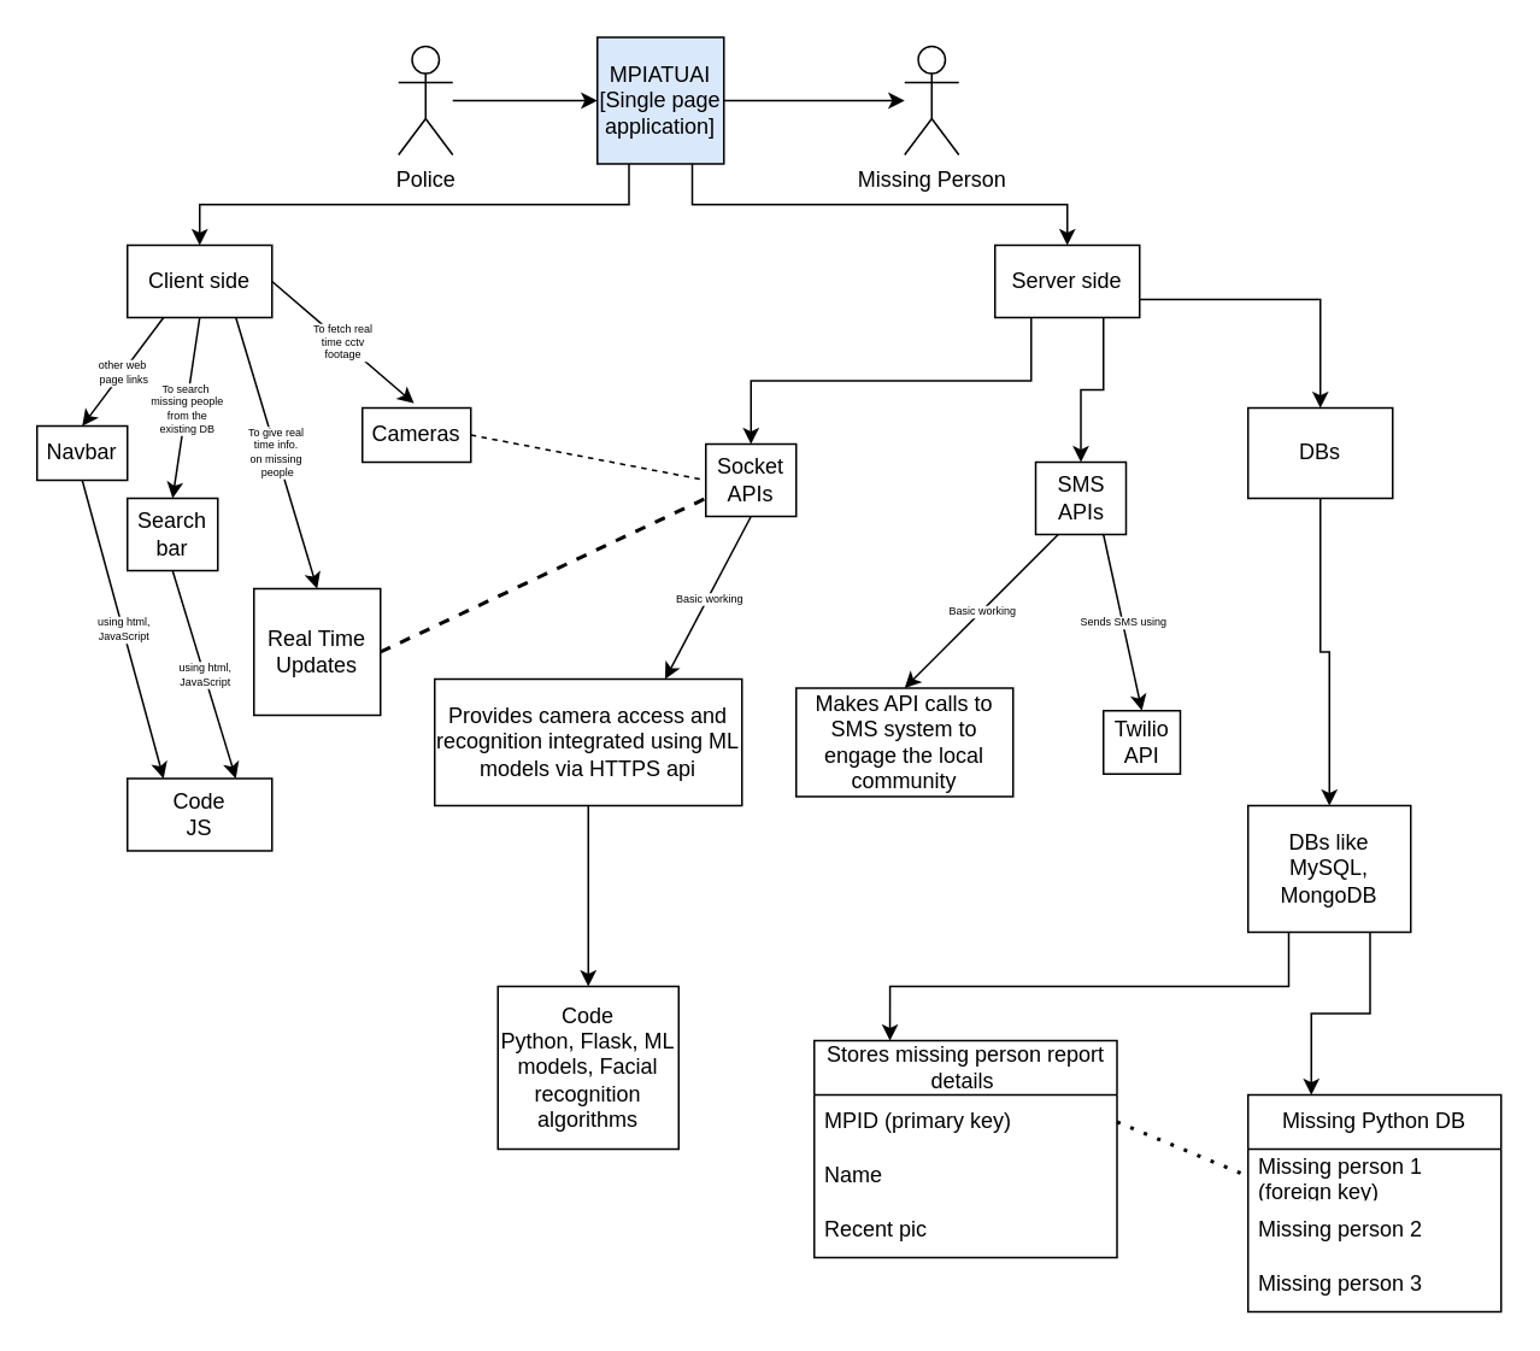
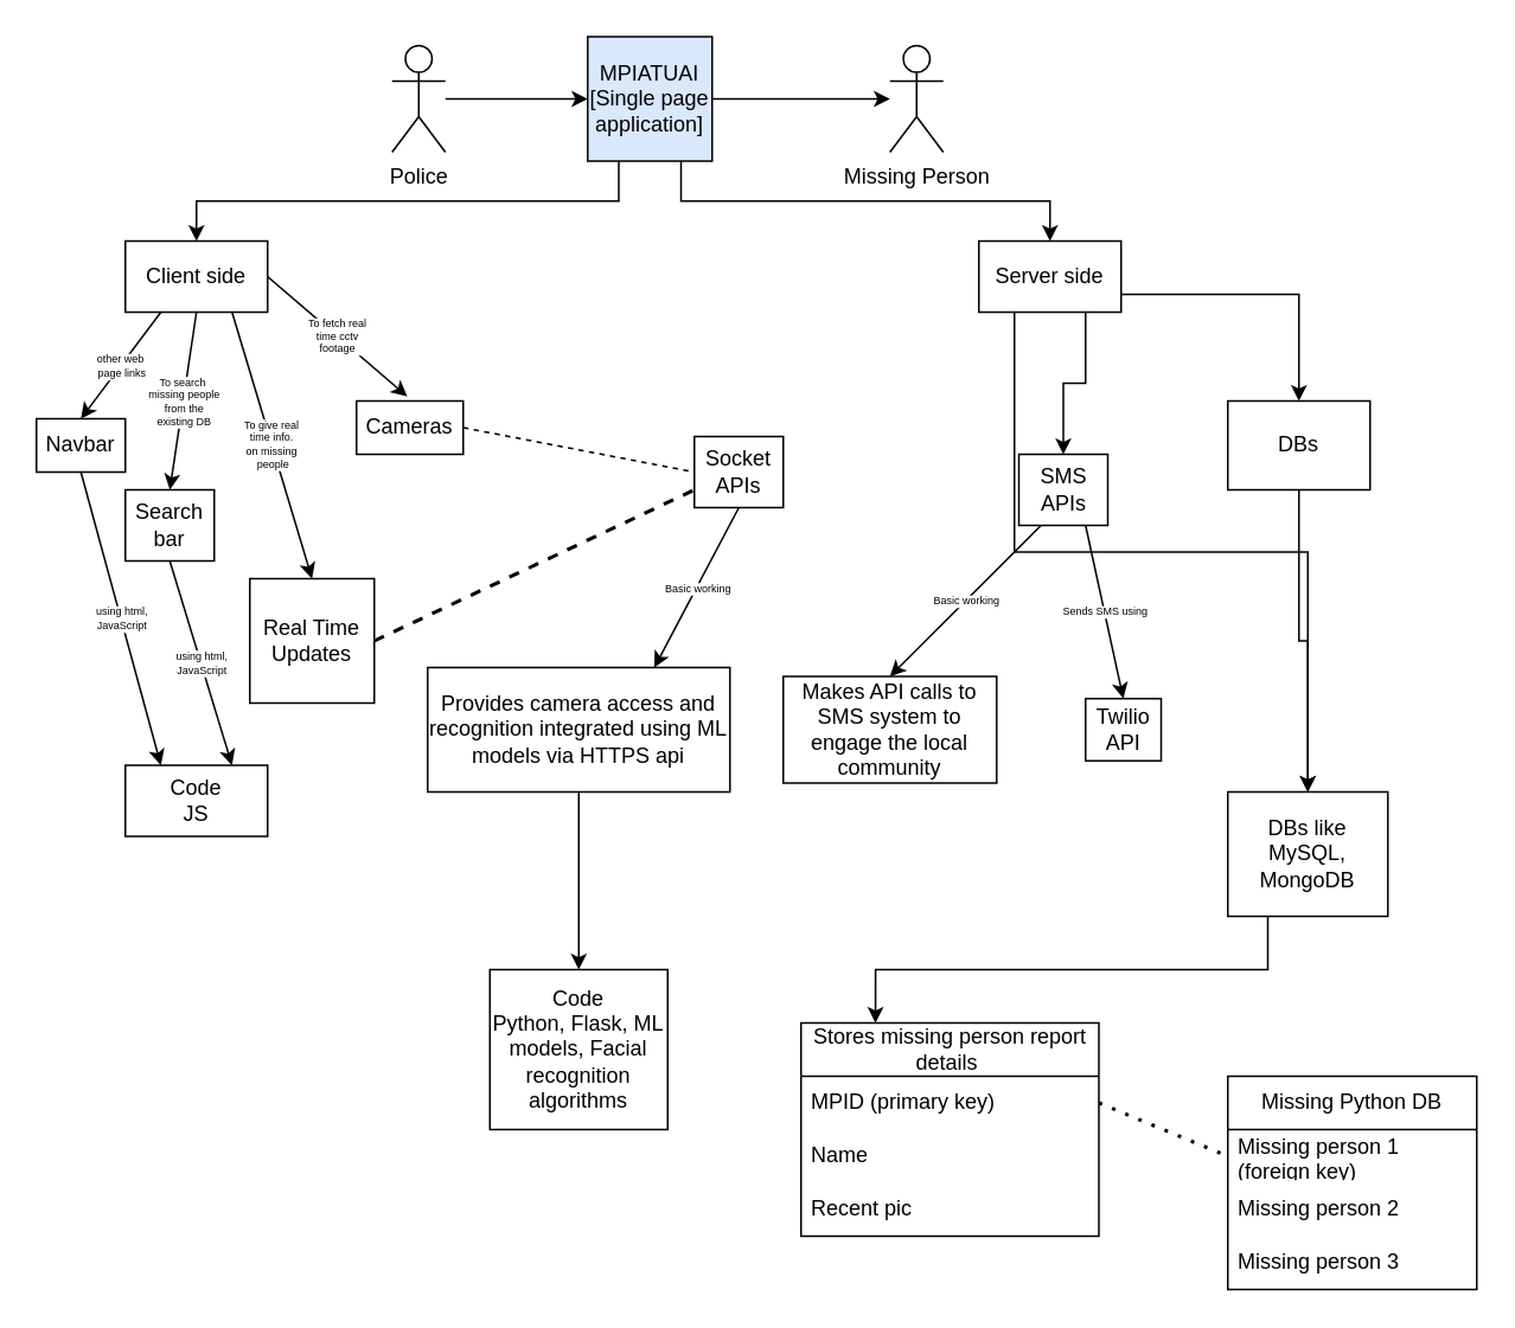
  <mxCell id="0" />
  <mxCell id="1" parent="0" />
  <mxCell id="2" value="Missing Person" style="shape=umlActor;verticalLabelPosition=bottom;verticalAlign=top;html=1;outlineConnect=0;" vertex="1" parent="1"><mxGeometry x="500" y="25" width="30" height="60" as="geometry" /></mxCell>
  <mxCell id="3" value="" style="edgeStyle=orthogonalEdgeStyle;rounded=0;orthogonalLoop=1;jettySize=auto;html=1;" edge="1" parent="1" source="4" target="8"><mxGeometry relative="1" as="geometry" /></mxCell>
  <mxCell id="4" value="Police" style="shape=umlActor;verticalLabelPosition=bottom;verticalAlign=top;html=1;outlineConnect=0;" vertex="1" parent="1"><mxGeometry x="220" y="25" width="30" height="60" as="geometry" /></mxCell>
  <mxCell id="5" style="edgeStyle=orthogonalEdgeStyle;rounded=0;orthogonalLoop=1;jettySize=auto;html=1;exitX=0.25;exitY=1;exitDx=0;exitDy=0;entryX=0.5;entryY=0;entryDx=0;entryDy=0;" edge="1" parent="1" source="8" target="9"><mxGeometry relative="1" as="geometry" /></mxCell>
  <mxCell id="6" style="edgeStyle=orthogonalEdgeStyle;rounded=0;orthogonalLoop=1;jettySize=auto;html=1;exitX=0.75;exitY=1;exitDx=0;exitDy=0;entryX=0.5;entryY=0;entryDx=0;entryDy=0;" edge="1" parent="1" source="8" target="13"><mxGeometry relative="1" as="geometry" /></mxCell>
  <mxCell id="7" value="" style="edgeStyle=orthogonalEdgeStyle;rounded=0;orthogonalLoop=1;jettySize=auto;html=1;" edge="1" parent="1" source="8" target="2"><mxGeometry relative="1" as="geometry" /></mxCell>
  <mxCell id="8" value="MPIATUAI&lt;div&gt;[Single page application]&lt;/div&gt;" style="rounded=0;whiteSpace=wrap;html=1;fillColor=#dae8fc;" vertex="1" parent="1"><mxGeometry x="330" y="20" width="70" height="70" as="geometry" /></mxCell>
  <mxCell id="9" value="Client side" style="rounded=0;whiteSpace=wrap;html=1;" vertex="1" parent="1"><mxGeometry x="70" y="135" width="80" height="40" as="geometry" /></mxCell>
- <mxCell id="10" style="edgeStyle=orthogonalEdgeStyle;rounded=0;orthogonalLoop=1;jettySize=auto;html=1;exitX=0.25;exitY=1;exitDx=0;exitDy=0;entryX=0.5;entryY=0;entryDx=0;entryDy=0;" edge="1" parent="1" source="13" target="17"><mxGeometry relative="1" as="geometry" /></mxCell>
+ <mxCell id="10" style="edgeStyle=orthogonalEdgeStyle;rounded=0;orthogonalLoop=1;jettySize=auto;html=1;exitX=0.25;exitY=1;exitDx=0;exitDy=0;" edge="1" parent="1" source="13" target="23"><mxGeometry relative="1" as="geometry" /></mxCell>
  <mxCell id="11" style="edgeStyle=orthogonalEdgeStyle;rounded=0;orthogonalLoop=1;jettySize=auto;html=1;exitX=0.75;exitY=1;exitDx=0;exitDy=0;entryX=0.5;entryY=0;entryDx=0;entryDy=0;" edge="1" parent="1" source="13" target="18"><mxGeometry relative="1" as="geometry" /></mxCell>
  <mxCell id="12" style="edgeStyle=orthogonalEdgeStyle;rounded=0;orthogonalLoop=1;jettySize=auto;html=1;exitX=1;exitY=0.75;exitDx=0;exitDy=0;entryX=0.5;entryY=0;entryDx=0;entryDy=0;" edge="1" parent="1" source="13" target="20"><mxGeometry relative="1" as="geometry" /></mxCell>
  <mxCell id="13" value="Server side" style="rounded=0;whiteSpace=wrap;html=1;" vertex="1" parent="1"><mxGeometry x="550" y="135" width="80" height="40" as="geometry" /></mxCell>
  <mxCell id="14" value="Code&lt;br&gt;JS" style="rounded=0;whiteSpace=wrap;html=1;" vertex="1" parent="1"><mxGeometry x="70" y="430" width="80" height="40" as="geometry" /></mxCell>
  <mxCell id="15" value="Code&lt;div&gt;Python, Flask, ML models, Facial recognition algorithms&lt;/div&gt;" style="rounded=0;whiteSpace=wrap;html=1;" vertex="1" parent="1"><mxGeometry x="275" y="545" width="100" height="90" as="geometry" /></mxCell>
  <mxCell id="16" value="Navbar" style="rounded=0;whiteSpace=wrap;html=1;" vertex="1" parent="1"><mxGeometry x="20" y="235" width="50" height="30" as="geometry" /></mxCell>
  <mxCell id="17" value="Socket APIs" style="rounded=0;whiteSpace=wrap;html=1;" vertex="1" parent="1"><mxGeometry x="390" y="245" width="50" height="40" as="geometry" /></mxCell>
  <mxCell id="18" value="SMS APIs" style="rounded=0;whiteSpace=wrap;html=1;" vertex="1" parent="1"><mxGeometry x="572.5" y="255" width="50" height="40" as="geometry" /></mxCell>
  <mxCell id="19" style="edgeStyle=orthogonalEdgeStyle;rounded=0;orthogonalLoop=1;jettySize=auto;html=1;exitX=0.5;exitY=1;exitDx=0;exitDy=0;" edge="1" parent="1" source="20" target="23"><mxGeometry relative="1" as="geometry" /></mxCell>
  <mxCell id="20" value="DBs" style="rounded=0;whiteSpace=wrap;html=1;" vertex="1" parent="1"><mxGeometry x="690" y="225" width="80" height="50" as="geometry" /></mxCell>
  <mxCell id="21" style="edgeStyle=orthogonalEdgeStyle;rounded=0;orthogonalLoop=1;jettySize=auto;html=1;exitX=0.25;exitY=1;exitDx=0;exitDy=0;entryX=0.25;entryY=0;entryDx=0;entryDy=0;" edge="1" parent="1" source="23" target="24"><mxGeometry relative="1" as="geometry" /></mxCell>
- <mxCell id="22" style="edgeStyle=orthogonalEdgeStyle;rounded=0;orthogonalLoop=1;jettySize=auto;html=1;exitX=0.75;exitY=1;exitDx=0;exitDy=0;entryX=0.25;entryY=0;entryDx=0;entryDy=0;" edge="1" parent="1" source="23" target="28"><mxGeometry relative="1" as="geometry" /></mxCell>
  <mxCell id="23" value="DBs like MySQL, MongoDB" style="rounded=0;whiteSpace=wrap;html=1;" vertex="1" parent="1"><mxGeometry x="690" y="445" width="90" height="70" as="geometry" /></mxCell>
  <mxCell id="24" value="Stores missing person report details&amp;nbsp;" style="swimlane;fontStyle=0;childLayout=stackLayout;horizontal=1;startSize=30;horizontalStack=0;resizeParent=1;resizeParentMax=0;resizeLast=0;collapsible=1;marginBottom=0;whiteSpace=wrap;html=1;" vertex="1" parent="1"><mxGeometry x="450" y="575" width="167.5" height="120" as="geometry"><mxRectangle x="475" y="650" width="240" height="30" as="alternateBounds" /></mxGeometry></mxCell>
  <mxCell id="25" value="MPID (primary key)" style="text;strokeColor=none;fillColor=none;align=left;verticalAlign=middle;spacingLeft=4;spacingRight=4;overflow=hidden;points=[[0,0.5],[1,0.5]];portConstraint=eastwest;rotatable=0;whiteSpace=wrap;html=1;" vertex="1" parent="24"><mxGeometry y="30" width="167.5" height="30" as="geometry" /></mxCell>
  <mxCell id="26" value="Name" style="text;strokeColor=none;fillColor=none;align=left;verticalAlign=middle;spacingLeft=4;spacingRight=4;overflow=hidden;points=[[0,0.5],[1,0.5]];portConstraint=eastwest;rotatable=0;whiteSpace=wrap;html=1;" vertex="1" parent="24"><mxGeometry y="60" width="167.5" height="30" as="geometry" /></mxCell>
  <mxCell id="27" value="Recent pic" style="text;strokeColor=none;fillColor=none;align=left;verticalAlign=middle;spacingLeft=4;spacingRight=4;overflow=hidden;points=[[0,0.5],[1,0.5]];portConstraint=eastwest;rotatable=0;whiteSpace=wrap;html=1;" vertex="1" parent="24"><mxGeometry y="90" width="167.5" height="30" as="geometry" /></mxCell>
  <mxCell id="28" value="Missing Python DB" style="swimlane;fontStyle=0;childLayout=stackLayout;horizontal=1;startSize=30;horizontalStack=0;resizeParent=1;resizeParentMax=0;resizeLast=0;collapsible=1;marginBottom=0;whiteSpace=wrap;html=1;" vertex="1" parent="1"><mxGeometry x="690" y="605" width="140" height="120" as="geometry" /></mxCell>
  <mxCell id="29" value="Missing person 1 (foreign key)" style="text;strokeColor=none;fillColor=none;align=left;verticalAlign=middle;spacingLeft=4;spacingRight=4;overflow=hidden;points=[[0,0.5],[1,0.5]];portConstraint=eastwest;rotatable=0;whiteSpace=wrap;html=1;" vertex="1" parent="28"><mxGeometry y="30" width="140" height="30" as="geometry" /></mxCell>
  <mxCell id="30" value="Missing person 2" style="text;strokeColor=none;fillColor=none;align=left;verticalAlign=middle;spacingLeft=4;spacingRight=4;overflow=hidden;points=[[0,0.5],[1,0.5]];portConstraint=eastwest;rotatable=0;whiteSpace=wrap;html=1;" vertex="1" parent="28"><mxGeometry y="60" width="140" height="30" as="geometry" /></mxCell>
  <mxCell id="31" value="Missing person 3" style="text;strokeColor=none;fillColor=none;align=left;verticalAlign=middle;spacingLeft=4;spacingRight=4;overflow=hidden;points=[[0,0.5],[1,0.5]];portConstraint=eastwest;rotatable=0;whiteSpace=wrap;html=1;" vertex="1" parent="28"><mxGeometry y="90" width="140" height="30" as="geometry" /></mxCell>
  <mxCell id="32" style="edgeStyle=orthogonalEdgeStyle;rounded=0;orthogonalLoop=1;jettySize=auto;html=1;exitX=0.5;exitY=1;exitDx=0;exitDy=0;entryX=0.5;entryY=0;entryDx=0;entryDy=0;" edge="1" parent="1" source="33" target="15"><mxGeometry relative="1" as="geometry" /></mxCell>
  <mxCell id="33" value="Provides camera access and recognition integrated using ML models via HTTPS api" style="rounded=0;whiteSpace=wrap;html=1;" vertex="1" parent="1"><mxGeometry x="240" y="375" width="170" height="70" as="geometry" /></mxCell>
  <mxCell id="34" value="Cameras" style="rounded=0;whiteSpace=wrap;html=1;" vertex="1" parent="1"><mxGeometry x="200" y="225" width="60" height="30" as="geometry" /></mxCell>
  <mxCell id="35" value="Real Time Updates" style="rounded=0;whiteSpace=wrap;html=1;" vertex="1" parent="1"><mxGeometry x="140" y="325" width="70" height="70" as="geometry" /></mxCell>
  <mxCell id="36" value="Makes API calls to SMS system to engage the local community" style="rounded=0;whiteSpace=wrap;html=1;" vertex="1" parent="1"><mxGeometry x="440" y="380" width="120" height="60" as="geometry" /></mxCell>
  <mxCell id="37" value="Twilio API" style="rounded=0;whiteSpace=wrap;html=1;" vertex="1" parent="1"><mxGeometry x="610" y="392.5" width="42.5" height="35" as="geometry" /></mxCell>
  <mxCell id="38" value="" style="endArrow=classic;html=1;rounded=0;entryX=0.5;entryY=0;entryDx=0;entryDy=0;exitX=0.75;exitY=1;exitDx=0;exitDy=0;" edge="1" parent="1" source="18" target="37"><mxGeometry relative="1" as="geometry"><mxPoint x="400" y="505" as="sourcePoint" /><mxPoint x="500" y="505" as="targetPoint" /></mxGeometry></mxCell>
  <mxCell id="39" value="Sends SMS using" style="edgeLabel;resizable=0;html=1;;align=center;verticalAlign=middle;fontSize=6;" connectable="0" vertex="1" parent="38"><mxGeometry relative="1" as="geometry" /></mxCell>
  <mxCell id="40" value="Search bar" style="rounded=0;whiteSpace=wrap;html=1;" vertex="1" parent="1"><mxGeometry x="70" y="275" width="50" height="40" as="geometry" /></mxCell>
  <mxCell id="41" value="" style="endArrow=none;dashed=1;html=1;rounded=0;exitX=1;exitY=0.5;exitDx=0;exitDy=0;entryX=0;entryY=0.5;entryDx=0;entryDy=0;" edge="1" parent="1" source="34" target="17"><mxGeometry width="50" height="50" relative="1" as="geometry"><mxPoint x="290" y="355" as="sourcePoint" /><mxPoint x="340" y="305" as="targetPoint" /></mxGeometry></mxCell>
  <mxCell id="42" value="" style="endArrow=classic;html=1;rounded=0;exitX=0.75;exitY=1;exitDx=0;exitDy=0;entryX=0.5;entryY=0;entryDx=0;entryDy=0;" edge="1" parent="1" source="9" target="35"><mxGeometry relative="1" as="geometry"><mxPoint x="370" y="335" as="sourcePoint" /><mxPoint x="470" y="335" as="targetPoint" /></mxGeometry></mxCell>
  <mxCell id="43" value="To give real&amp;nbsp;&lt;div&gt;time info.&amp;nbsp;&lt;div&gt;on missing&amp;nbsp;&lt;/div&gt;&lt;div&gt;people&lt;/div&gt;&lt;/div&gt;" style="edgeLabel;resizable=0;html=1;;align=center;verticalAlign=middle;fontSize=6;" connectable="0" vertex="1" parent="42"><mxGeometry relative="1" as="geometry" /></mxCell>
  <mxCell id="44" value="" style="endArrow=classic;html=1;rounded=0;exitX=1;exitY=0.5;exitDx=0;exitDy=0;entryX=0.476;entryY=-0.085;entryDx=0;entryDy=0;entryPerimeter=0;" edge="1" parent="1" source="9" target="34"><mxGeometry relative="1" as="geometry"><mxPoint x="130" y="175" as="sourcePoint" /><mxPoint x="230" y="175" as="targetPoint" /></mxGeometry></mxCell>
  <mxCell id="45" value="To fetch real&amp;nbsp;&lt;div&gt;time cctv&amp;nbsp;&lt;/div&gt;&lt;div&gt;footage&amp;nbsp;&lt;/div&gt;" style="edgeLabel;resizable=0;html=1;;align=center;verticalAlign=middle;fontSize=6;" connectable="0" vertex="1" parent="44"><mxGeometry relative="1" as="geometry" /></mxCell>
  <mxCell id="46" value="" style="endArrow=classic;html=1;rounded=0;exitX=0.5;exitY=1;exitDx=0;exitDy=0;entryX=0.5;entryY=0;entryDx=0;entryDy=0;fontSize=6;" edge="1" parent="1" source="9" target="40"><mxGeometry relative="1" as="geometry"><mxPoint x="100" y="255" as="sourcePoint" /><mxPoint x="200" y="255" as="targetPoint" /></mxGeometry></mxCell>
  <mxCell id="47" value="To search&amp;nbsp;&lt;div&gt;missing people&lt;/div&gt;&lt;div&gt;&amp;nbsp;from the&amp;nbsp;&lt;div&gt;existing DB&lt;/div&gt;&lt;/div&gt;" style="edgeLabel;resizable=0;html=1;;align=center;verticalAlign=middle;fontSize=6;" connectable="0" vertex="1" parent="46"><mxGeometry relative="1" as="geometry" /></mxCell>
  <mxCell id="48" value="" style="endArrow=classic;html=1;rounded=0;exitX=0.25;exitY=1;exitDx=0;exitDy=0;entryX=0.5;entryY=0;entryDx=0;entryDy=0;fontSize=6;" edge="1" parent="1" source="9" target="16"><mxGeometry relative="1" as="geometry"><mxPoint x="60" y="245" as="sourcePoint" /><mxPoint x="40" y="225" as="targetPoint" /></mxGeometry></mxCell>
  <mxCell id="49" value="other web&amp;nbsp;&lt;div&gt;page links&lt;/div&gt;" style="edgeLabel;resizable=0;html=1;;align=center;verticalAlign=middle;fontSize=6;" connectable="0" vertex="1" parent="48"><mxGeometry relative="1" as="geometry" /></mxCell>
  <mxCell id="50" value="" style="endArrow=classic;html=1;rounded=0;exitX=0.5;exitY=1;exitDx=0;exitDy=0;entryX=0.25;entryY=0;entryDx=0;entryDy=0;" edge="1" parent="1" source="16" target="14"><mxGeometry relative="1" as="geometry"><mxPoint x="60" y="315" as="sourcePoint" /><mxPoint x="160" y="315" as="targetPoint" /></mxGeometry></mxCell>
  <mxCell id="51" value="using html,&lt;div&gt;JavaScript&lt;/div&gt;" style="edgeLabel;resizable=0;html=1;;align=center;verticalAlign=middle;fontSize=6;" connectable="0" vertex="1" parent="50"><mxGeometry relative="1" as="geometry" /></mxCell>
  <mxCell id="52" value="" style="endArrow=classic;html=1;rounded=0;entryX=0.75;entryY=0;entryDx=0;entryDy=0;exitX=0.5;exitY=1;exitDx=0;exitDy=0;" edge="1" parent="1" source="40" target="14"><mxGeometry relative="1" as="geometry"><mxPoint x="100" y="315" as="sourcePoint" /><mxPoint x="115" y="445" as="targetPoint" /></mxGeometry></mxCell>
  <mxCell id="53" value="using html,&lt;div&gt;JavaScript&lt;/div&gt;" style="edgeLabel;resizable=0;html=1;;align=center;verticalAlign=middle;fontSize=6;" connectable="0" vertex="1" parent="52"><mxGeometry relative="1" as="geometry" /></mxCell>
  <mxCell id="54" value="" style="endArrow=none;dashed=1;html=1;strokeWidth=2;rounded=0;exitX=1;exitY=0.5;exitDx=0;exitDy=0;entryX=0;entryY=0.75;entryDx=0;entryDy=0;" edge="1" parent="1" source="35" target="17"><mxGeometry width="50" height="50" relative="1" as="geometry"><mxPoint x="320" y="315" as="sourcePoint" /><mxPoint x="370" y="265" as="targetPoint" /></mxGeometry></mxCell>
  <mxCell id="55" value="" style="endArrow=classic;html=1;rounded=0;exitX=0.25;exitY=1;exitDx=0;exitDy=0;entryX=0.5;entryY=0;entryDx=0;entryDy=0;" edge="1" parent="1" source="18" target="36"><mxGeometry relative="1" as="geometry"><mxPoint x="420" y="365" as="sourcePoint" /><mxPoint x="520" y="365" as="targetPoint" /></mxGeometry></mxCell>
  <mxCell id="56" value="Basic working" style="edgeLabel;resizable=0;html=1;;align=center;verticalAlign=middle;fontSize=6;" connectable="0" vertex="1" parent="55"><mxGeometry relative="1" as="geometry" /></mxCell>
  <mxCell id="57" value="" style="endArrow=classic;html=1;rounded=0;exitX=0.5;exitY=1;exitDx=0;exitDy=0;entryX=0.75;entryY=0;entryDx=0;entryDy=0;" edge="1" parent="1" source="17" target="33"><mxGeometry relative="1" as="geometry"><mxPoint x="435" y="307.5" as="sourcePoint" /><mxPoint x="350" y="392.5" as="targetPoint" /></mxGeometry></mxCell>
  <mxCell id="58" value="Basic working" style="edgeLabel;resizable=0;html=1;;align=center;verticalAlign=middle;fontSize=6;" connectable="0" vertex="1" parent="57"><mxGeometry relative="1" as="geometry" /></mxCell>
  <mxCell id="59" value="" style="endArrow=none;dashed=1;html=1;dashPattern=1 3;strokeWidth=2;rounded=0;entryX=0;entryY=0.5;entryDx=0;entryDy=0;exitX=1;exitY=0.5;exitDx=0;exitDy=0;" edge="1" parent="1" source="25" target="29"><mxGeometry width="50" height="50" relative="1" as="geometry"><mxPoint x="560" y="575" as="sourcePoint" /><mxPoint x="610" y="525" as="targetPoint" /></mxGeometry></mxCell>
